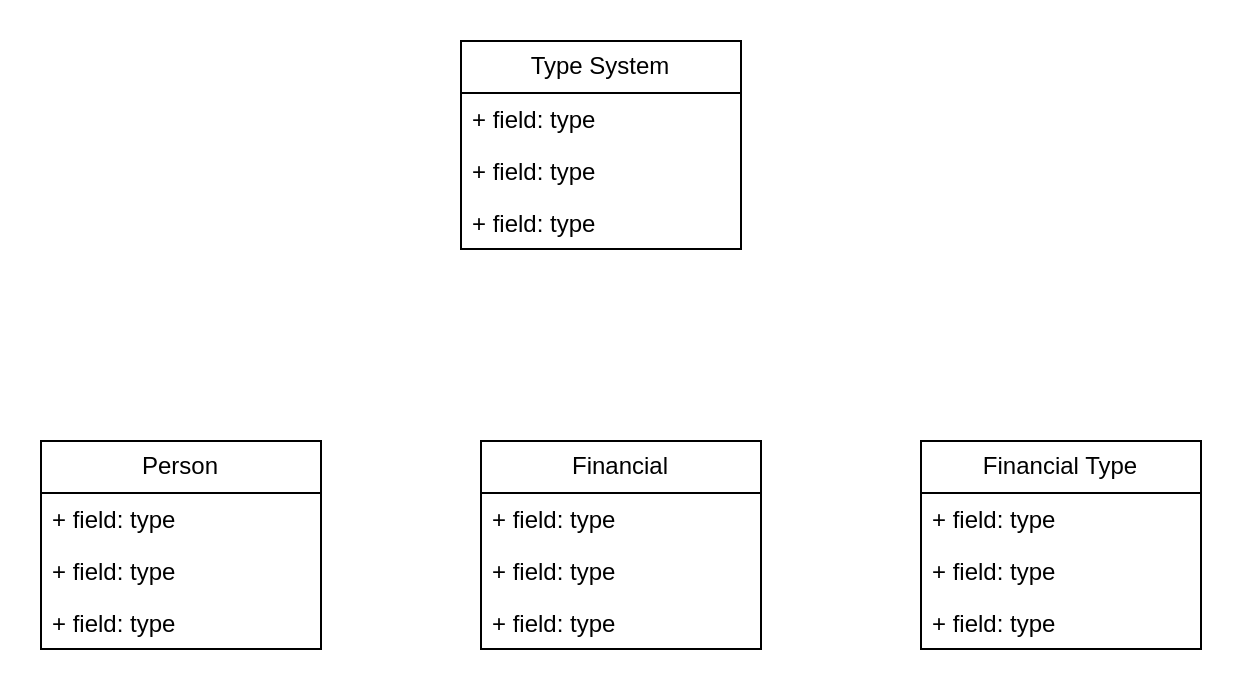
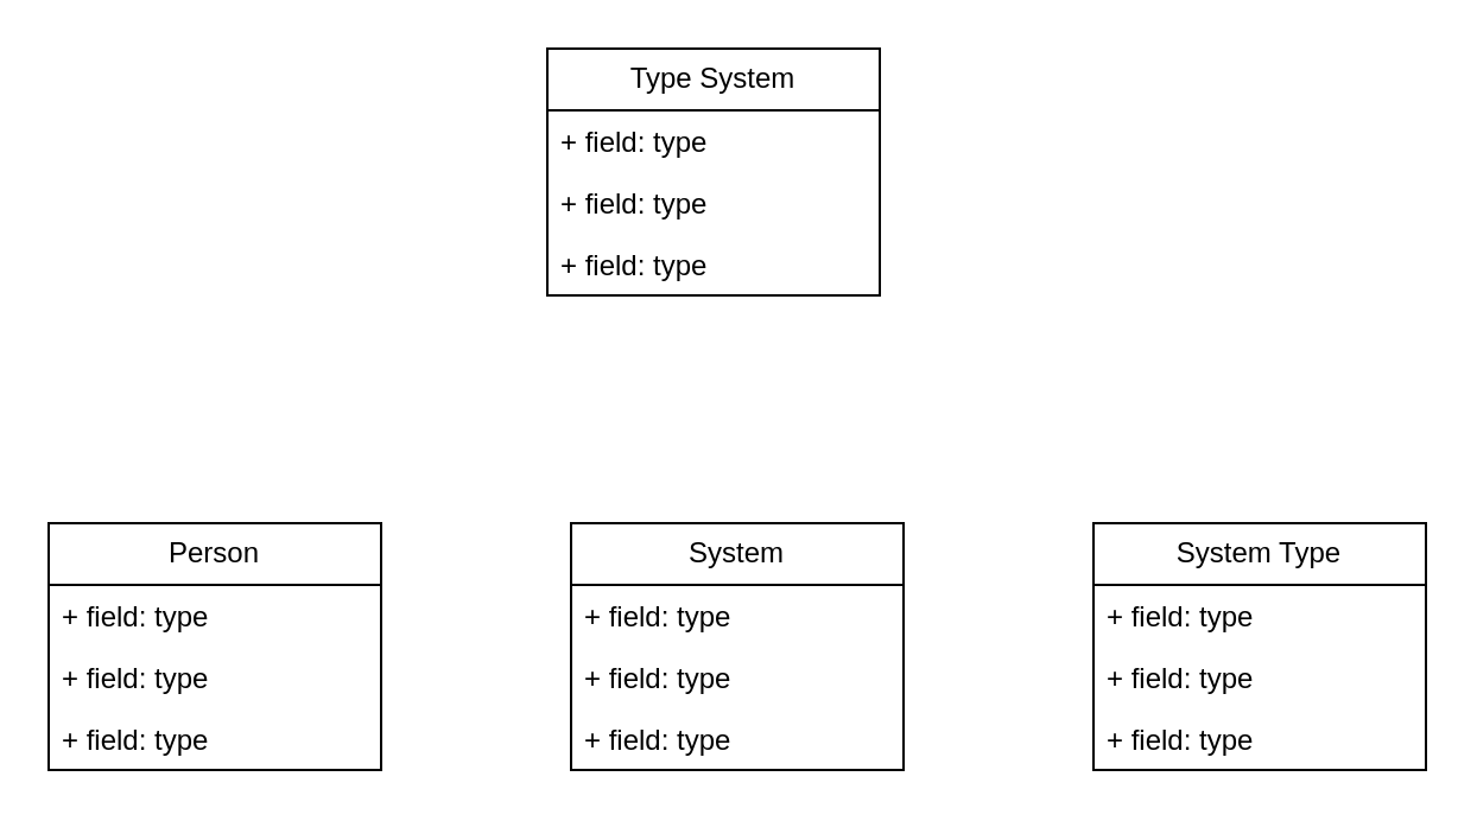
  <mxCell id="0" />
  <mxCell id="1" parent="0" />
  <mxCell id="2" value="Person" style="swimlane;fontStyle=0;childLayout=stackLayout;horizontal=1;startSize=26;fillColor=none;horizontalStack=0;resizeParent=1;resizeParentMax=0;resizeLast=0;collapsible=1;marginBottom=0;whiteSpace=wrap;html=1;" vertex="1" parent="1"><mxGeometry x="20" y="220" width="140" height="104" as="geometry" /></mxCell>
  <mxCell id="3" value="+ field: type" style="text;strokeColor=none;fillColor=none;align=left;verticalAlign=top;spacingLeft=4;spacingRight=4;overflow=hidden;rotatable=0;points=[[0,0.5],[1,0.5]];portConstraint=eastwest;whiteSpace=wrap;html=1;" vertex="1" parent="2"><mxGeometry y="26" width="140" height="26" as="geometry" /></mxCell>
  <mxCell id="4" value="+ field: type" style="text;strokeColor=none;fillColor=none;align=left;verticalAlign=top;spacingLeft=4;spacingRight=4;overflow=hidden;rotatable=0;points=[[0,0.5],[1,0.5]];portConstraint=eastwest;whiteSpace=wrap;html=1;" vertex="1" parent="2"><mxGeometry y="52" width="140" height="26" as="geometry" /></mxCell>
  <mxCell id="5" value="+ field: type" style="text;strokeColor=none;fillColor=none;align=left;verticalAlign=top;spacingLeft=4;spacingRight=4;overflow=hidden;rotatable=0;points=[[0,0.5],[1,0.5]];portConstraint=eastwest;whiteSpace=wrap;html=1;" vertex="1" parent="2"><mxGeometry y="78" width="140" height="26" as="geometry" /></mxCell>
  <mxCell id="6" value="Type System" style="swimlane;fontStyle=0;childLayout=stackLayout;horizontal=1;startSize=26;fillColor=none;horizontalStack=0;resizeParent=1;resizeParentMax=0;resizeLast=0;collapsible=1;marginBottom=0;whiteSpace=wrap;html=1;" vertex="1" parent="1"><mxGeometry x="230" y="20" width="140" height="104" as="geometry" /></mxCell>
  <mxCell id="7" value="+ field: type" style="text;strokeColor=none;fillColor=none;align=left;verticalAlign=top;spacingLeft=4;spacingRight=4;overflow=hidden;rotatable=0;points=[[0,0.5],[1,0.5]];portConstraint=eastwest;whiteSpace=wrap;html=1;" vertex="1" parent="6"><mxGeometry y="26" width="140" height="26" as="geometry" /></mxCell>
  <mxCell id="8" value="+ field: type" style="text;strokeColor=none;fillColor=none;align=left;verticalAlign=top;spacingLeft=4;spacingRight=4;overflow=hidden;rotatable=0;points=[[0,0.5],[1,0.5]];portConstraint=eastwest;whiteSpace=wrap;html=1;" vertex="1" parent="6"><mxGeometry y="52" width="140" height="26" as="geometry" /></mxCell>
  <mxCell id="9" value="+ field: type" style="text;strokeColor=none;fillColor=none;align=left;verticalAlign=top;spacingLeft=4;spacingRight=4;overflow=hidden;rotatable=0;points=[[0,0.5],[1,0.5]];portConstraint=eastwest;whiteSpace=wrap;html=1;" vertex="1" parent="6"><mxGeometry y="78" width="140" height="26" as="geometry" /></mxCell>
- <mxCell id="10" value="Financial" style="swimlane;fontStyle=0;childLayout=stackLayout;horizontal=1;startSize=26;fillColor=none;horizontalStack=0;resizeParent=1;resizeParentMax=0;resizeLast=0;collapsible=1;marginBottom=0;whiteSpace=wrap;html=1;" vertex="1" parent="1"><mxGeometry x="240" y="220" width="140" height="104" as="geometry" /></mxCell>
+ <mxCell id="10" value="System" style="swimlane;fontStyle=0;childLayout=stackLayout;horizontal=1;startSize=26;fillColor=none;horizontalStack=0;resizeParent=1;resizeParentMax=0;resizeLast=0;collapsible=1;marginBottom=0;whiteSpace=wrap;html=1;" vertex="1" parent="1"><mxGeometry x="240" y="220" width="140" height="104" as="geometry" /></mxCell>
  <mxCell id="11" value="+ field: type" style="text;strokeColor=none;fillColor=none;align=left;verticalAlign=top;spacingLeft=4;spacingRight=4;overflow=hidden;rotatable=0;points=[[0,0.5],[1,0.5]];portConstraint=eastwest;whiteSpace=wrap;html=1;" vertex="1" parent="10"><mxGeometry y="26" width="140" height="26" as="geometry" /></mxCell>
  <mxCell id="12" value="+ field: type" style="text;strokeColor=none;fillColor=none;align=left;verticalAlign=top;spacingLeft=4;spacingRight=4;overflow=hidden;rotatable=0;points=[[0,0.5],[1,0.5]];portConstraint=eastwest;whiteSpace=wrap;html=1;" vertex="1" parent="10"><mxGeometry y="52" width="140" height="26" as="geometry" /></mxCell>
  <mxCell id="13" value="+ field: type" style="text;strokeColor=none;fillColor=none;align=left;verticalAlign=top;spacingLeft=4;spacingRight=4;overflow=hidden;rotatable=0;points=[[0,0.5],[1,0.5]];portConstraint=eastwest;whiteSpace=wrap;html=1;" vertex="1" parent="10"><mxGeometry y="78" width="140" height="26" as="geometry" /></mxCell>
- <mxCell id="14" value="Financial Type" style="swimlane;fontStyle=0;childLayout=stackLayout;horizontal=1;startSize=26;fillColor=none;horizontalStack=0;resizeParent=1;resizeParentMax=0;resizeLast=0;collapsible=1;marginBottom=0;whiteSpace=wrap;html=1;" vertex="1" parent="1"><mxGeometry x="460" y="220" width="140" height="104" as="geometry" /></mxCell>
+ <mxCell id="14" value="System Type" style="swimlane;fontStyle=0;childLayout=stackLayout;horizontal=1;startSize=26;fillColor=none;horizontalStack=0;resizeParent=1;resizeParentMax=0;resizeLast=0;collapsible=1;marginBottom=0;whiteSpace=wrap;html=1;" vertex="1" parent="1"><mxGeometry x="460" y="220" width="140" height="104" as="geometry" /></mxCell>
  <mxCell id="15" value="+ field: type" style="text;strokeColor=none;fillColor=none;align=left;verticalAlign=top;spacingLeft=4;spacingRight=4;overflow=hidden;rotatable=0;points=[[0,0.5],[1,0.5]];portConstraint=eastwest;whiteSpace=wrap;html=1;" vertex="1" parent="14"><mxGeometry y="26" width="140" height="26" as="geometry" /></mxCell>
  <mxCell id="16" value="+ field: type" style="text;strokeColor=none;fillColor=none;align=left;verticalAlign=top;spacingLeft=4;spacingRight=4;overflow=hidden;rotatable=0;points=[[0,0.5],[1,0.5]];portConstraint=eastwest;whiteSpace=wrap;html=1;" vertex="1" parent="14"><mxGeometry y="52" width="140" height="26" as="geometry" /></mxCell>
  <mxCell id="17" value="+ field: type" style="text;strokeColor=none;fillColor=none;align=left;verticalAlign=top;spacingLeft=4;spacingRight=4;overflow=hidden;rotatable=0;points=[[0,0.5],[1,0.5]];portConstraint=eastwest;whiteSpace=wrap;html=1;" vertex="1" parent="14"><mxGeometry y="78" width="140" height="26" as="geometry" /></mxCell>
